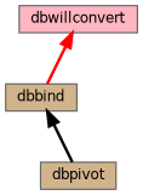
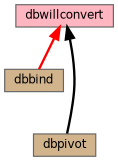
  digraph {
    rankdir=TB
    node [color=grey40 fillcolor=tan fontname=Helvetica fontsize=10 shape=box style=filled]
    edge [dir=back fontname=Helvetica fontsize=10 labelfontname=Helvetica labelfontsize=10 style=bold]
    n1 [color=gray40 fillcolor=lightpink fontcolor=black height=0.2 label=dbwillconvert width=0.4]
    n2 [height=0.2 label=dbbind width=0.4]
    n3 [height=0.2 label=dbpivot width=0.4]
    n1 -> n2 [color=red]
-   n2 -> n3 [color=black]
+   n1 -> n3 [color=black]
  }
